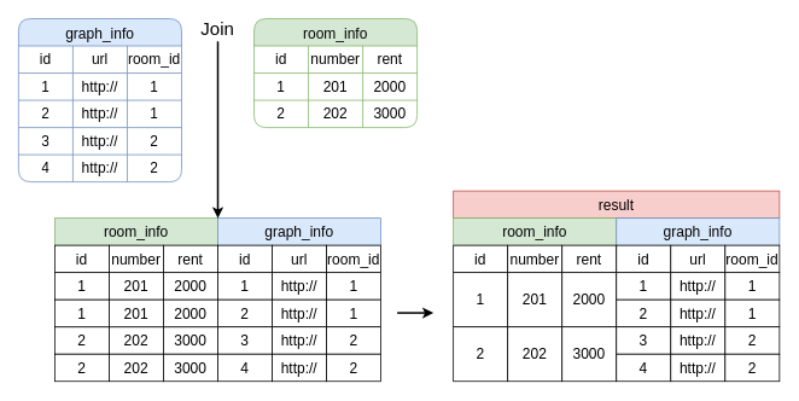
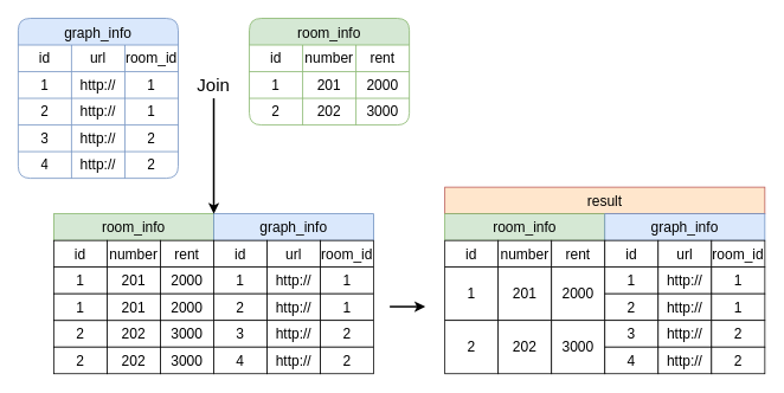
  <mxCell id="0" />
  <mxCell id="1" parent="0" />
  <mxCell id="2" value="room_info" style="shape=table;startSize=30;container=1;collapsible=0;childLayout=tableLayout;strokeColor=#82b366;fontSize=16;fillColor=#d5e8d4;rounded=1;" parent="1" vertex="1"><mxGeometry x="280" y="20" width="180" height="120" as="geometry" /></mxCell>
  <mxCell id="3" value="" style="shape=tableRow;horizontal=0;startSize=0;swimlaneHead=0;swimlaneBody=0;strokeColor=inherit;top=0;left=0;bottom=0;right=0;collapsible=0;dropTarget=0;fillColor=none;points=[[0,0.5],[1,0.5]];portConstraint=eastwest;fontSize=16;" parent="2" vertex="1"><mxGeometry y="30" width="180" height="30" as="geometry" /></mxCell>
  <mxCell id="4" value="id" style="shape=partialRectangle;html=1;whiteSpace=wrap;connectable=0;strokeColor=inherit;overflow=hidden;fillColor=none;top=0;left=0;bottom=0;right=0;pointerEvents=1;fontSize=16;" parent="3" vertex="1"><mxGeometry width="60" height="30" as="geometry"><mxRectangle width="60" height="30" as="alternateBounds" /></mxGeometry></mxCell>
  <mxCell id="5" value="number" style="shape=partialRectangle;html=1;whiteSpace=wrap;connectable=0;strokeColor=inherit;overflow=hidden;fillColor=none;top=0;left=0;bottom=0;right=0;pointerEvents=1;fontSize=16;" parent="3" vertex="1"><mxGeometry x="60" width="60" height="30" as="geometry"><mxRectangle width="60" height="30" as="alternateBounds" /></mxGeometry></mxCell>
  <mxCell id="6" value="rent" style="shape=partialRectangle;html=1;whiteSpace=wrap;connectable=0;strokeColor=inherit;overflow=hidden;fillColor=none;top=0;left=0;bottom=0;right=0;pointerEvents=1;fontSize=16;" parent="3" vertex="1"><mxGeometry x="120" width="60" height="30" as="geometry"><mxRectangle width="60" height="30" as="alternateBounds" /></mxGeometry></mxCell>
  <mxCell id="7" value="" style="shape=tableRow;horizontal=0;startSize=0;swimlaneHead=0;swimlaneBody=0;strokeColor=inherit;top=0;left=0;bottom=0;right=0;collapsible=0;dropTarget=0;fillColor=none;points=[[0,0.5],[1,0.5]];portConstraint=eastwest;fontSize=16;" parent="2" vertex="1"><mxGeometry y="60" width="180" height="30" as="geometry" /></mxCell>
  <mxCell id="8" value="1" style="shape=partialRectangle;html=1;whiteSpace=wrap;connectable=0;strokeColor=inherit;overflow=hidden;fillColor=none;top=0;left=0;bottom=0;right=0;pointerEvents=1;fontSize=16;" parent="7" vertex="1"><mxGeometry width="60" height="30" as="geometry"><mxRectangle width="60" height="30" as="alternateBounds" /></mxGeometry></mxCell>
  <mxCell id="9" value="201" style="shape=partialRectangle;html=1;whiteSpace=wrap;connectable=0;strokeColor=inherit;overflow=hidden;fillColor=none;top=0;left=0;bottom=0;right=0;pointerEvents=1;fontSize=16;" parent="7" vertex="1"><mxGeometry x="60" width="60" height="30" as="geometry"><mxRectangle width="60" height="30" as="alternateBounds" /></mxGeometry></mxCell>
  <mxCell id="10" value="2000" style="shape=partialRectangle;html=1;whiteSpace=wrap;connectable=0;strokeColor=inherit;overflow=hidden;fillColor=none;top=0;left=0;bottom=0;right=0;pointerEvents=1;fontSize=16;" parent="7" vertex="1"><mxGeometry x="120" width="60" height="30" as="geometry"><mxRectangle width="60" height="30" as="alternateBounds" /></mxGeometry></mxCell>
  <mxCell id="11" value="" style="shape=tableRow;horizontal=0;startSize=0;swimlaneHead=0;swimlaneBody=0;strokeColor=inherit;top=0;left=0;bottom=0;right=0;collapsible=0;dropTarget=0;fillColor=none;points=[[0,0.5],[1,0.5]];portConstraint=eastwest;fontSize=16;" parent="2" vertex="1"><mxGeometry y="90" width="180" height="30" as="geometry" /></mxCell>
  <mxCell id="12" value="2" style="shape=partialRectangle;html=1;whiteSpace=wrap;connectable=0;strokeColor=inherit;overflow=hidden;fillColor=none;top=0;left=0;bottom=0;right=0;pointerEvents=1;fontSize=16;" parent="11" vertex="1"><mxGeometry width="60" height="30" as="geometry"><mxRectangle width="60" height="30" as="alternateBounds" /></mxGeometry></mxCell>
  <mxCell id="13" value="202" style="shape=partialRectangle;html=1;whiteSpace=wrap;connectable=0;strokeColor=inherit;overflow=hidden;fillColor=none;top=0;left=0;bottom=0;right=0;pointerEvents=1;fontSize=16;" parent="11" vertex="1"><mxGeometry x="60" width="60" height="30" as="geometry"><mxRectangle width="60" height="30" as="alternateBounds" /></mxGeometry></mxCell>
  <mxCell id="14" value="3000" style="shape=partialRectangle;html=1;whiteSpace=wrap;connectable=0;strokeColor=inherit;overflow=hidden;fillColor=none;top=0;left=0;bottom=0;right=0;pointerEvents=1;fontSize=16;" parent="11" vertex="1"><mxGeometry x="120" width="60" height="30" as="geometry"><mxRectangle width="60" height="30" as="alternateBounds" /></mxGeometry></mxCell>
  <mxCell id="15" value="graph_info" style="shape=table;startSize=30;container=1;collapsible=0;childLayout=tableLayout;strokeColor=#6c8ebf;fontSize=16;fillColor=#dae8fc;swimlaneLine=1;rounded=1;" parent="1" vertex="1"><mxGeometry x="20" y="20" width="180" height="180" as="geometry" /></mxCell>
  <mxCell id="16" value="" style="shape=tableRow;horizontal=0;startSize=0;swimlaneHead=0;swimlaneBody=0;strokeColor=inherit;top=0;left=0;bottom=0;right=0;collapsible=0;dropTarget=0;fillColor=none;points=[[0,0.5],[1,0.5]];portConstraint=eastwest;fontSize=16;" parent="15" vertex="1"><mxGeometry y="30" width="180" height="30" as="geometry" /></mxCell>
  <mxCell id="17" value="id" style="shape=partialRectangle;html=1;whiteSpace=wrap;connectable=0;strokeColor=inherit;overflow=hidden;fillColor=none;top=0;left=0;bottom=0;right=0;pointerEvents=1;fontSize=16;" parent="16" vertex="1"><mxGeometry width="60" height="30" as="geometry"><mxRectangle width="60" height="30" as="alternateBounds" /></mxGeometry></mxCell>
  <mxCell id="18" value="url" style="shape=partialRectangle;html=1;whiteSpace=wrap;connectable=0;strokeColor=inherit;overflow=hidden;fillColor=none;top=0;left=0;bottom=0;right=0;pointerEvents=1;fontSize=16;" parent="16" vertex="1"><mxGeometry x="60" width="60" height="30" as="geometry"><mxRectangle width="60" height="30" as="alternateBounds" /></mxGeometry></mxCell>
  <mxCell id="19" value="room_id" style="shape=partialRectangle;html=1;whiteSpace=wrap;connectable=0;strokeColor=inherit;overflow=hidden;fillColor=none;top=0;left=0;bottom=0;right=0;pointerEvents=1;fontSize=16;" parent="16" vertex="1"><mxGeometry x="120" width="60" height="30" as="geometry"><mxRectangle width="60" height="30" as="alternateBounds" /></mxGeometry></mxCell>
  <mxCell id="20" value="" style="shape=tableRow;horizontal=0;startSize=0;swimlaneHead=0;swimlaneBody=0;strokeColor=inherit;top=0;left=0;bottom=0;right=0;collapsible=0;dropTarget=0;fillColor=none;points=[[0,0.5],[1,0.5]];portConstraint=eastwest;fontSize=16;" parent="15" vertex="1"><mxGeometry y="60" width="180" height="30" as="geometry" /></mxCell>
  <mxCell id="21" value="1" style="shape=partialRectangle;html=1;whiteSpace=wrap;connectable=0;strokeColor=inherit;overflow=hidden;fillColor=none;top=0;left=0;bottom=0;right=0;pointerEvents=1;fontSize=16;" parent="20" vertex="1"><mxGeometry width="60" height="30" as="geometry"><mxRectangle width="60" height="30" as="alternateBounds" /></mxGeometry></mxCell>
  <mxCell id="22" value="http://" style="shape=partialRectangle;html=1;whiteSpace=wrap;connectable=0;strokeColor=inherit;overflow=hidden;fillColor=none;top=0;left=0;bottom=0;right=0;pointerEvents=1;fontSize=16;" parent="20" vertex="1"><mxGeometry x="60" width="60" height="30" as="geometry"><mxRectangle width="60" height="30" as="alternateBounds" /></mxGeometry></mxCell>
  <mxCell id="23" value="1" style="shape=partialRectangle;html=1;whiteSpace=wrap;connectable=0;strokeColor=inherit;overflow=hidden;fillColor=none;top=0;left=0;bottom=0;right=0;pointerEvents=1;fontSize=16;" parent="20" vertex="1"><mxGeometry x="120" width="60" height="30" as="geometry"><mxRectangle width="60" height="30" as="alternateBounds" /></mxGeometry></mxCell>
  <mxCell id="24" value="" style="shape=tableRow;horizontal=0;startSize=0;swimlaneHead=0;swimlaneBody=0;strokeColor=inherit;top=0;left=0;bottom=0;right=0;collapsible=0;dropTarget=0;fillColor=none;points=[[0,0.5],[1,0.5]];portConstraint=eastwest;fontSize=16;" parent="15" vertex="1"><mxGeometry y="90" width="180" height="30" as="geometry" /></mxCell>
  <mxCell id="25" value="2" style="shape=partialRectangle;html=1;whiteSpace=wrap;connectable=0;strokeColor=inherit;overflow=hidden;fillColor=none;top=0;left=0;bottom=0;right=0;pointerEvents=1;fontSize=16;" parent="24" vertex="1"><mxGeometry width="60" height="30" as="geometry"><mxRectangle width="60" height="30" as="alternateBounds" /></mxGeometry></mxCell>
  <mxCell id="26" value="http://" style="shape=partialRectangle;html=1;whiteSpace=wrap;connectable=0;strokeColor=inherit;overflow=hidden;fillColor=none;top=0;left=0;bottom=0;right=0;pointerEvents=1;fontSize=16;" parent="24" vertex="1"><mxGeometry x="60" width="60" height="30" as="geometry"><mxRectangle width="60" height="30" as="alternateBounds" /></mxGeometry></mxCell>
  <mxCell id="27" value="1" style="shape=partialRectangle;html=1;whiteSpace=wrap;connectable=0;strokeColor=inherit;overflow=hidden;fillColor=none;top=0;left=0;bottom=0;right=0;pointerEvents=1;fontSize=16;" parent="24" vertex="1"><mxGeometry x="120" width="60" height="30" as="geometry"><mxRectangle width="60" height="30" as="alternateBounds" /></mxGeometry></mxCell>
  <mxCell id="28" style="shape=tableRow;horizontal=0;startSize=0;swimlaneHead=0;swimlaneBody=0;strokeColor=inherit;top=0;left=0;bottom=0;right=0;collapsible=0;dropTarget=0;fillColor=none;points=[[0,0.5],[1,0.5]];portConstraint=eastwest;fontSize=16;" parent="15" vertex="1"><mxGeometry y="120" width="180" height="30" as="geometry" /></mxCell>
  <mxCell id="29" value="3" style="shape=partialRectangle;html=1;whiteSpace=wrap;connectable=0;strokeColor=inherit;overflow=hidden;fillColor=none;top=0;left=0;bottom=0;right=0;pointerEvents=1;fontSize=16;" parent="28" vertex="1"><mxGeometry width="60" height="30" as="geometry"><mxRectangle width="60" height="30" as="alternateBounds" /></mxGeometry></mxCell>
  <mxCell id="30" value="http://" style="shape=partialRectangle;html=1;whiteSpace=wrap;connectable=0;strokeColor=inherit;overflow=hidden;fillColor=none;top=0;left=0;bottom=0;right=0;pointerEvents=1;fontSize=16;" parent="28" vertex="1"><mxGeometry x="60" width="60" height="30" as="geometry"><mxRectangle width="60" height="30" as="alternateBounds" /></mxGeometry></mxCell>
  <mxCell id="31" value="2" style="shape=partialRectangle;html=1;whiteSpace=wrap;connectable=0;strokeColor=inherit;overflow=hidden;fillColor=none;top=0;left=0;bottom=0;right=0;pointerEvents=1;fontSize=16;" parent="28" vertex="1"><mxGeometry x="120" width="60" height="30" as="geometry"><mxRectangle width="60" height="30" as="alternateBounds" /></mxGeometry></mxCell>
  <mxCell id="32" style="shape=tableRow;horizontal=0;startSize=0;swimlaneHead=0;swimlaneBody=0;strokeColor=inherit;top=0;left=0;bottom=0;right=0;collapsible=0;dropTarget=0;fillColor=none;points=[[0,0.5],[1,0.5]];portConstraint=eastwest;fontSize=16;" parent="15" vertex="1"><mxGeometry y="150" width="180" height="30" as="geometry" /></mxCell>
  <mxCell id="33" value="4" style="shape=partialRectangle;html=1;whiteSpace=wrap;connectable=0;strokeColor=inherit;overflow=hidden;fillColor=none;top=0;left=0;bottom=0;right=0;pointerEvents=1;fontSize=16;" parent="32" vertex="1"><mxGeometry width="60" height="30" as="geometry"><mxRectangle width="60" height="30" as="alternateBounds" /></mxGeometry></mxCell>
  <mxCell id="34" value="http://" style="shape=partialRectangle;html=1;whiteSpace=wrap;connectable=0;strokeColor=inherit;overflow=hidden;fillColor=none;top=0;left=0;bottom=0;right=0;pointerEvents=1;fontSize=16;" parent="32" vertex="1"><mxGeometry x="60" width="60" height="30" as="geometry"><mxRectangle width="60" height="30" as="alternateBounds" /></mxGeometry></mxCell>
  <mxCell id="35" value="2" style="shape=partialRectangle;html=1;whiteSpace=wrap;connectable=0;strokeColor=inherit;overflow=hidden;fillColor=none;top=0;left=0;bottom=0;right=0;pointerEvents=1;fontSize=16;" parent="32" vertex="1"><mxGeometry x="120" width="60" height="30" as="geometry"><mxRectangle width="60" height="30" as="alternateBounds" /></mxGeometry></mxCell>
- <mxCell id="36" value="result" style="rounded=0;whiteSpace=wrap;html=1;fontSize=16;fillColor=#f8cecc;strokeColor=#b85450;" parent="1" vertex="1"><mxGeometry x="500" y="210" width="360" height="30" as="geometry" /></mxCell>
+ <mxCell id="36" value="result" style="rounded=0;whiteSpace=wrap;html=1;fontSize=16;fillColor=#ffe6cc;strokeColor=#b85450;" parent="1" vertex="1"><mxGeometry x="500" y="210" width="360" height="30" as="geometry" /></mxCell>
  <mxCell id="37" value="room_info" style="rounded=0;whiteSpace=wrap;html=1;fontSize=16;fillColor=#d5e8d4;strokeColor=#82b366;" parent="1" vertex="1"><mxGeometry x="500" y="240" width="180" height="30" as="geometry" /></mxCell>
  <mxCell id="38" value="graph_info" style="rounded=0;whiteSpace=wrap;html=1;fontSize=16;fillColor=#dae8fc;strokeColor=#6c8ebf;" parent="1" vertex="1"><mxGeometry x="680" y="240" width="180" height="30" as="geometry" /></mxCell>
  <mxCell id="39" value="id" style="rounded=0;whiteSpace=wrap;html=1;fontSize=16;" parent="1" vertex="1"><mxGeometry x="500" y="270" width="60" height="30" as="geometry" /></mxCell>
  <mxCell id="40" value="number" style="rounded=0;whiteSpace=wrap;html=1;fontSize=16;" parent="1" vertex="1"><mxGeometry x="560" y="270" width="60" height="30" as="geometry" /></mxCell>
  <mxCell id="41" value="rent" style="rounded=0;whiteSpace=wrap;html=1;fontSize=16;" parent="1" vertex="1"><mxGeometry x="620" y="270" width="60" height="30" as="geometry" /></mxCell>
  <mxCell id="42" value="id" style="rounded=0;whiteSpace=wrap;html=1;fontSize=16;" parent="1" vertex="1"><mxGeometry x="680" y="270" width="60" height="30" as="geometry" /></mxCell>
  <mxCell id="43" value="url" style="rounded=0;whiteSpace=wrap;html=1;fontSize=16;" parent="1" vertex="1"><mxGeometry x="740" y="270" width="60" height="30" as="geometry" /></mxCell>
  <mxCell id="44" value="room_id" style="rounded=0;whiteSpace=wrap;html=1;fontSize=16;" parent="1" vertex="1"><mxGeometry x="800" y="270" width="60" height="30" as="geometry" /></mxCell>
  <mxCell id="45" value="1" style="rounded=0;whiteSpace=wrap;html=1;fontSize=16;" parent="1" vertex="1"><mxGeometry x="500" y="300" width="60" height="60" as="geometry" /></mxCell>
  <mxCell id="46" value="201" style="rounded=0;whiteSpace=wrap;html=1;fontSize=16;" parent="1" vertex="1"><mxGeometry x="560" y="300" width="60" height="60" as="geometry" /></mxCell>
  <mxCell id="47" value="2000" style="rounded=0;whiteSpace=wrap;html=1;fontSize=16;" parent="1" vertex="1"><mxGeometry x="620" y="300" width="60" height="60" as="geometry" /></mxCell>
  <mxCell id="48" value="1" style="rounded=0;whiteSpace=wrap;html=1;fontSize=16;" parent="1" vertex="1"><mxGeometry x="680" y="300" width="60" height="30" as="geometry" /></mxCell>
  <mxCell id="49" value="http://" style="rounded=0;whiteSpace=wrap;html=1;fontSize=16;" parent="1" vertex="1"><mxGeometry x="740" y="300" width="60" height="30" as="geometry" /></mxCell>
  <mxCell id="50" value="1" style="rounded=0;whiteSpace=wrap;html=1;fontSize=16;" parent="1" vertex="1"><mxGeometry x="800" y="300" width="60" height="30" as="geometry" /></mxCell>
  <mxCell id="51" value="2" style="rounded=0;whiteSpace=wrap;html=1;fontSize=16;" parent="1" vertex="1"><mxGeometry x="680" y="330" width="60" height="30" as="geometry" /></mxCell>
  <mxCell id="52" value="http://" style="rounded=0;whiteSpace=wrap;html=1;fontSize=16;" parent="1" vertex="1"><mxGeometry x="740" y="330" width="60" height="30" as="geometry" /></mxCell>
  <mxCell id="53" value="1" style="rounded=0;whiteSpace=wrap;html=1;fontSize=16;" parent="1" vertex="1"><mxGeometry x="800" y="330" width="60" height="30" as="geometry" /></mxCell>
  <mxCell id="54" value="2" style="rounded=0;whiteSpace=wrap;html=1;fontSize=16;" parent="1" vertex="1"><mxGeometry x="500" y="360" width="60" height="60" as="geometry" /></mxCell>
  <mxCell id="55" value="202" style="rounded=0;whiteSpace=wrap;html=1;fontSize=16;" parent="1" vertex="1"><mxGeometry x="560" y="360" width="60" height="60" as="geometry" /></mxCell>
  <mxCell id="56" value="3000" style="rounded=0;whiteSpace=wrap;html=1;fontSize=16;" parent="1" vertex="1"><mxGeometry x="620" y="360" width="60" height="60" as="geometry" /></mxCell>
  <mxCell id="57" value="3" style="rounded=0;whiteSpace=wrap;html=1;fontSize=16;" parent="1" vertex="1"><mxGeometry x="680" y="360" width="60" height="30" as="geometry" /></mxCell>
  <mxCell id="58" value="http://" style="rounded=0;whiteSpace=wrap;html=1;fontSize=16;" parent="1" vertex="1"><mxGeometry x="740" y="360" width="60" height="30" as="geometry" /></mxCell>
  <mxCell id="59" value="2" style="rounded=0;whiteSpace=wrap;html=1;fontSize=16;" parent="1" vertex="1"><mxGeometry x="800" y="360" width="60" height="30" as="geometry" /></mxCell>
  <mxCell id="60" value="4" style="rounded=0;whiteSpace=wrap;html=1;fontSize=16;" parent="1" vertex="1"><mxGeometry x="680" y="390" width="60" height="30" as="geometry" /></mxCell>
  <mxCell id="61" value="http://" style="rounded=0;whiteSpace=wrap;html=1;fontSize=16;" parent="1" vertex="1"><mxGeometry x="740" y="390" width="60" height="30" as="geometry" /></mxCell>
  <mxCell id="62" value="2" style="rounded=0;whiteSpace=wrap;html=1;fontSize=16;" parent="1" vertex="1"><mxGeometry x="800" y="390" width="60" height="30" as="geometry" /></mxCell>
  <mxCell id="63" value="room_info" style="rounded=0;whiteSpace=wrap;html=1;fontSize=16;fillColor=#d5e8d4;strokeColor=#82b366;" vertex="1" parent="1"><mxGeometry x="60" y="240" width="180" height="30" as="geometry" /></mxCell>
  <mxCell id="64" value="graph_info" style="rounded=0;whiteSpace=wrap;html=1;fontSize=16;fillColor=#dae8fc;strokeColor=#6c8ebf;" vertex="1" parent="1"><mxGeometry x="240" y="240" width="180" height="30" as="geometry" /></mxCell>
  <mxCell id="65" value="id" style="rounded=0;whiteSpace=wrap;html=1;fontSize=16;" vertex="1" parent="1"><mxGeometry x="60" y="270" width="60" height="30" as="geometry" /></mxCell>
  <mxCell id="66" value="number" style="rounded=0;whiteSpace=wrap;html=1;fontSize=16;" vertex="1" parent="1"><mxGeometry x="120" y="270" width="60" height="30" as="geometry" /></mxCell>
  <mxCell id="67" value="rent" style="rounded=0;whiteSpace=wrap;html=1;fontSize=16;" vertex="1" parent="1"><mxGeometry x="180" y="270" width="60" height="30" as="geometry" /></mxCell>
  <mxCell id="68" value="id" style="rounded=0;whiteSpace=wrap;html=1;fontSize=16;" vertex="1" parent="1"><mxGeometry x="240" y="270" width="60" height="30" as="geometry" /></mxCell>
  <mxCell id="69" value="url" style="rounded=0;whiteSpace=wrap;html=1;fontSize=16;" vertex="1" parent="1"><mxGeometry x="300" y="270" width="60" height="30" as="geometry" /></mxCell>
  <mxCell id="70" value="room_id" style="rounded=0;whiteSpace=wrap;html=1;fontSize=16;" vertex="1" parent="1"><mxGeometry x="360" y="270" width="60" height="30" as="geometry" /></mxCell>
  <mxCell id="71" value="1" style="rounded=0;whiteSpace=wrap;html=1;fontSize=16;" vertex="1" parent="1"><mxGeometry x="60" y="300" width="60" height="30" as="geometry" /></mxCell>
  <mxCell id="72" value="201" style="rounded=0;whiteSpace=wrap;html=1;fontSize=16;" vertex="1" parent="1"><mxGeometry x="120" y="300" width="60" height="30" as="geometry" /></mxCell>
  <mxCell id="73" value="2000" style="rounded=0;whiteSpace=wrap;html=1;fontSize=16;" vertex="1" parent="1"><mxGeometry x="180" y="300" width="60" height="30" as="geometry" /></mxCell>
  <mxCell id="74" value="1" style="rounded=0;whiteSpace=wrap;html=1;fontSize=16;" vertex="1" parent="1"><mxGeometry x="240" y="300" width="60" height="30" as="geometry" /></mxCell>
  <mxCell id="75" value="http://" style="rounded=0;whiteSpace=wrap;html=1;fontSize=16;" vertex="1" parent="1"><mxGeometry x="300" y="300" width="60" height="30" as="geometry" /></mxCell>
  <mxCell id="76" value="1" style="rounded=0;whiteSpace=wrap;html=1;fontSize=16;" vertex="1" parent="1"><mxGeometry x="360" y="300" width="60" height="30" as="geometry" /></mxCell>
  <mxCell id="77" value="2" style="rounded=0;whiteSpace=wrap;html=1;fontSize=16;" vertex="1" parent="1"><mxGeometry x="240" y="330" width="60" height="30" as="geometry" /></mxCell>
  <mxCell id="78" value="http://" style="rounded=0;whiteSpace=wrap;html=1;fontSize=16;" vertex="1" parent="1"><mxGeometry x="300" y="330" width="60" height="30" as="geometry" /></mxCell>
  <mxCell id="79" value="1" style="rounded=0;whiteSpace=wrap;html=1;fontSize=16;" vertex="1" parent="1"><mxGeometry x="360" y="330" width="60" height="30" as="geometry" /></mxCell>
  <mxCell id="80" value="2" style="rounded=0;whiteSpace=wrap;html=1;fontSize=16;" vertex="1" parent="1"><mxGeometry x="60" y="360" width="60" height="30" as="geometry" /></mxCell>
  <mxCell id="81" value="202" style="rounded=0;whiteSpace=wrap;html=1;fontSize=16;" vertex="1" parent="1"><mxGeometry x="120" y="360" width="60" height="30" as="geometry" /></mxCell>
  <mxCell id="82" value="3000" style="rounded=0;whiteSpace=wrap;html=1;fontSize=16;" vertex="1" parent="1"><mxGeometry x="180" y="360" width="60" height="30" as="geometry" /></mxCell>
  <mxCell id="83" value="3" style="rounded=0;whiteSpace=wrap;html=1;fontSize=16;" vertex="1" parent="1"><mxGeometry x="240" y="360" width="60" height="30" as="geometry" /></mxCell>
  <mxCell id="84" value="http://" style="rounded=0;whiteSpace=wrap;html=1;fontSize=16;" vertex="1" parent="1"><mxGeometry x="300" y="360" width="60" height="30" as="geometry" /></mxCell>
  <mxCell id="85" value="2" style="rounded=0;whiteSpace=wrap;html=1;fontSize=16;" vertex="1" parent="1"><mxGeometry x="360" y="360" width="60" height="30" as="geometry" /></mxCell>
  <mxCell id="86" value="4" style="rounded=0;whiteSpace=wrap;html=1;fontSize=16;" vertex="1" parent="1"><mxGeometry x="240" y="390" width="60" height="30" as="geometry" /></mxCell>
  <mxCell id="87" value="http://" style="rounded=0;whiteSpace=wrap;html=1;fontSize=16;" vertex="1" parent="1"><mxGeometry x="300" y="390" width="60" height="30" as="geometry" /></mxCell>
  <mxCell id="88" value="2" style="rounded=0;whiteSpace=wrap;html=1;fontSize=16;" vertex="1" parent="1"><mxGeometry x="360" y="390" width="60" height="30" as="geometry" /></mxCell>
  <mxCell id="89" value="1" style="rounded=0;whiteSpace=wrap;html=1;fontSize=16;" vertex="1" parent="1"><mxGeometry x="60" y="330" width="60" height="30" as="geometry" /></mxCell>
  <mxCell id="90" value="201" style="rounded=0;whiteSpace=wrap;html=1;fontSize=16;" vertex="1" parent="1"><mxGeometry x="120" y="330" width="60" height="30" as="geometry" /></mxCell>
  <mxCell id="91" value="2000" style="rounded=0;whiteSpace=wrap;html=1;fontSize=16;" vertex="1" parent="1"><mxGeometry x="180" y="330" width="60" height="30" as="geometry" /></mxCell>
  <mxCell id="92" value="2" style="rounded=0;whiteSpace=wrap;html=1;fontSize=16;" vertex="1" parent="1"><mxGeometry x="60" y="390" width="60" height="30" as="geometry" /></mxCell>
  <mxCell id="93" value="202" style="rounded=0;whiteSpace=wrap;html=1;fontSize=16;" vertex="1" parent="1"><mxGeometry x="120" y="390" width="60" height="30" as="geometry" /></mxCell>
  <mxCell id="94" value="3000" style="rounded=0;whiteSpace=wrap;html=1;fontSize=16;" vertex="1" parent="1"><mxGeometry x="180" y="390" width="60" height="30" as="geometry" /></mxCell>
- <mxCell id="95" value="Join" style="text;html=1;strokeColor=none;fillColor=none;align=center;verticalAlign=middle;whiteSpace=wrap;rounded=0;fontStyle=0;fontSize=20;" vertex="1" parent="1"><mxGeometry x="210" y="15" width="60" height="30" as="geometry" /></mxCell>
+ <mxCell id="95" value="Join" style="text;html=1;strokeColor=none;fillColor=none;align=center;verticalAlign=middle;whiteSpace=wrap;rounded=0;fontStyle=0;fontSize=20;" vertex="1" parent="1"><mxGeometry x="210" y="80" width="60" height="30" as="geometry" /></mxCell>
  <mxCell id="96" value="" style="endArrow=classic;html=1;rounded=0;exitX=0.5;exitY=1;exitDx=0;exitDy=0;entryX=0;entryY=0;entryDx=0;entryDy=0;fontStyle=0;strokeWidth=2;" edge="1" parent="1" source="95" target="64"><mxGeometry width="50" height="50" relative="1" as="geometry"><mxPoint x="470" y="210" as="sourcePoint" /><mxPoint x="520" y="160" as="targetPoint" /></mxGeometry></mxCell>
  <mxCell id="97" value="" style="endArrow=classic;html=1;rounded=0;exitX=0.5;exitY=1;exitDx=0;exitDy=0;fontStyle=0;strokeWidth=2;" edge="1" parent="1"><mxGeometry width="50" height="50" relative="1" as="geometry"><mxPoint x="438" y="344.5" as="sourcePoint" /><mxPoint x="478" y="344.5" as="targetPoint" /></mxGeometry></mxCell>
